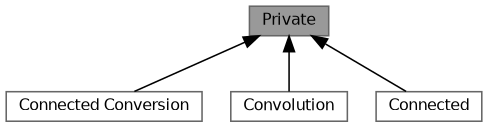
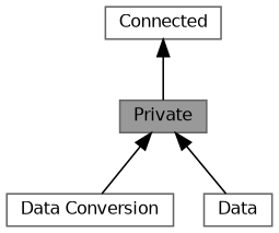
  digraph {
    rankdir=TB
    node [color=grey40 fillcolor=white fontname=Helvetica fontsize=10 shape=box style=filled]
    edge [dir=back fontname=Helvetica fontsize=10 labelfontname=Helvetica labelfontsize=10 shape=plaintext style=solid]
    n1 [color=gray40 fillcolor=grey60 fontcolor=black height=0.2 label=Private width=0.4]
-   n2 [height=0.2 label="Connected Conversion" width=0.4]
-   n3 [height=0.2 label=Convolution width=0.4]
+   n2 [height=0.2 label="Data Conversion" width=0.4]
+   n3 [height=0.2 label=Data width=0.4]
    n4 [height=0.2 label=Connected width=0.4]
    n1 -> n2
    n1 -> n3
-   n1 -> n4
+   n4 -> n1
  }
